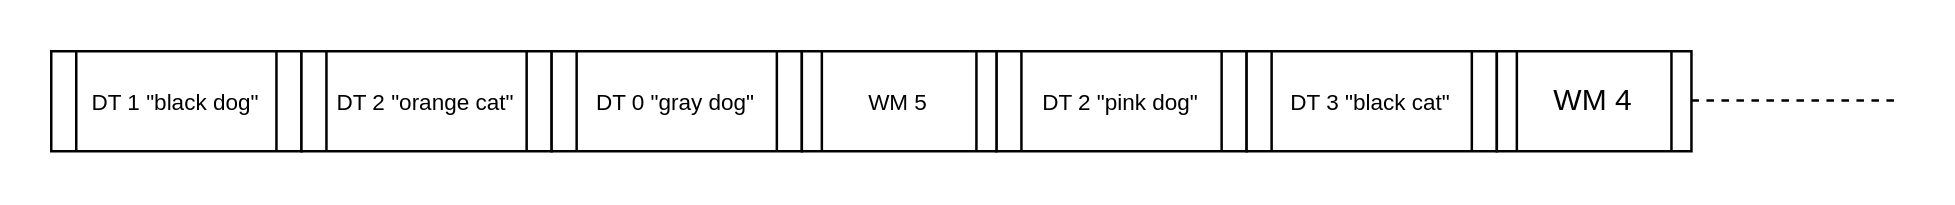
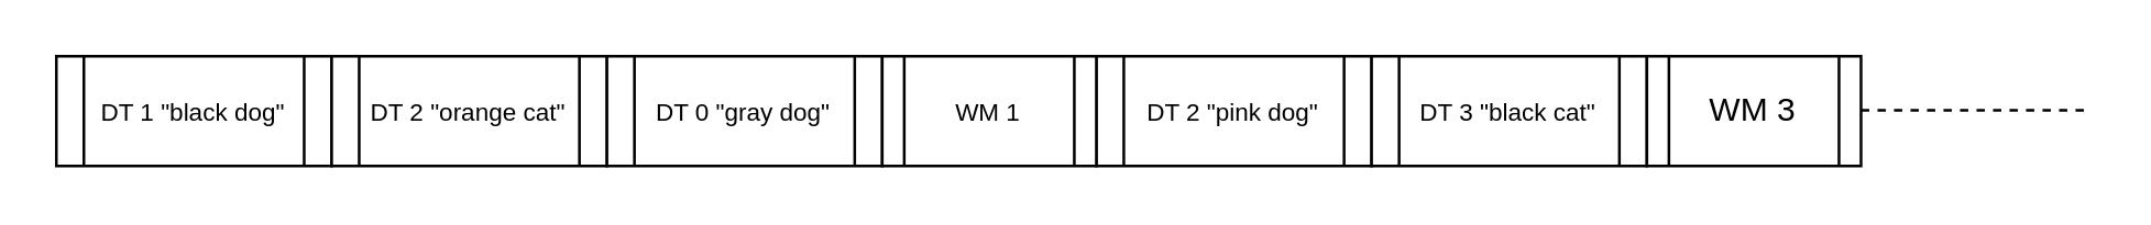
  <mxCell id="0" />
  <mxCell id="1" parent="0" />
  <mxCell id="2" value="&lt;font style=&quot;font-size: 9px;&quot;&gt;DT 2 &quot;pink dog&quot;&lt;/font&gt;" style="shape=process;whiteSpace=wrap;html=1;backgroundOutline=1;container=0;" vertex="1" parent="1"><mxGeometry x="398.074" width="100.079" height="40" as="geometry" y="20" /></mxCell>
  <mxCell id="3" value="&lt;font style=&quot;font-size: 9px;&quot;&gt;DT 3 &quot;black cat&quot;&lt;/font&gt;" style="shape=process;whiteSpace=wrap;html=1;backgroundOutline=1;container=0;" vertex="1" parent="1"><mxGeometry x="498.153" width="100.079" height="40" as="geometry" y="20" /></mxCell>
- <mxCell id="4" value="WM 4" style="shape=process;whiteSpace=wrap;html=1;backgroundOutline=1;container=0;" vertex="1" parent="1"><mxGeometry x="598.236" width="77.839" height="40" as="geometry" y="20" /></mxCell>
+ <mxCell id="4" value="WM 3" style="shape=process;whiteSpace=wrap;html=1;backgroundOutline=1;container=0;" vertex="1" parent="1"><mxGeometry x="598.236" width="77.839" height="40" as="geometry" y="20" /></mxCell>
  <mxCell id="5" value="" style="endArrow=none;dashed=1;html=1;rounded=0;" edge="1" parent="1"><mxGeometry width="50" height="50" relative="1" as="geometry"><mxPoint x="676.075" y="39.71" as="sourcePoint" /><mxPoint x="759.92" y="39.71" as="targetPoint" /></mxGeometry></mxCell>
  <mxCell id="6" value="&lt;font style=&quot;font-size: 9px;&quot;&gt;DT 1 &quot;black dog&quot;&lt;/font&gt;" style="shape=process;whiteSpace=wrap;html=1;backgroundOutline=1;container=0;" vertex="1" parent="1"><mxGeometry width="100.079" height="40" as="geometry" x="20" y="20" /></mxCell>
  <mxCell id="7" value="&lt;font style=&quot;font-size: 9px;&quot;&gt;DT 2 &quot;orange cat&quot;&lt;/font&gt;" style="shape=process;whiteSpace=wrap;html=1;backgroundOutline=1;container=0;" vertex="1" parent="1"><mxGeometry x="120.079" width="100.079" height="40" as="geometry" y="20" /></mxCell>
  <mxCell id="8" value="&lt;font style=&quot;font-size: 9px;&quot;&gt;DT 0 &quot;gray dog&quot;&lt;/font&gt;" style="shape=process;whiteSpace=wrap;html=1;backgroundOutline=1;container=0;" vertex="1" parent="1"><mxGeometry x="220.157" width="100.079" height="40" as="geometry" y="20" /></mxCell>
- <mxCell id="9" value="&lt;font style=&quot;font-size: 9px;&quot;&gt;WM 5&lt;/font&gt;" style="shape=process;whiteSpace=wrap;html=1;backgroundOutline=1;container=0;" vertex="1" parent="1"><mxGeometry x="320.235" width="77.839" height="40" as="geometry" y="20" /></mxCell>
+ <mxCell id="9" value="&lt;font style=&quot;font-size: 9px;&quot;&gt;WM 1&lt;/font&gt;" style="shape=process;whiteSpace=wrap;html=1;backgroundOutline=1;container=0;" vertex="1" parent="1"><mxGeometry x="320.235" width="77.839" height="40" as="geometry" y="20" /></mxCell>
